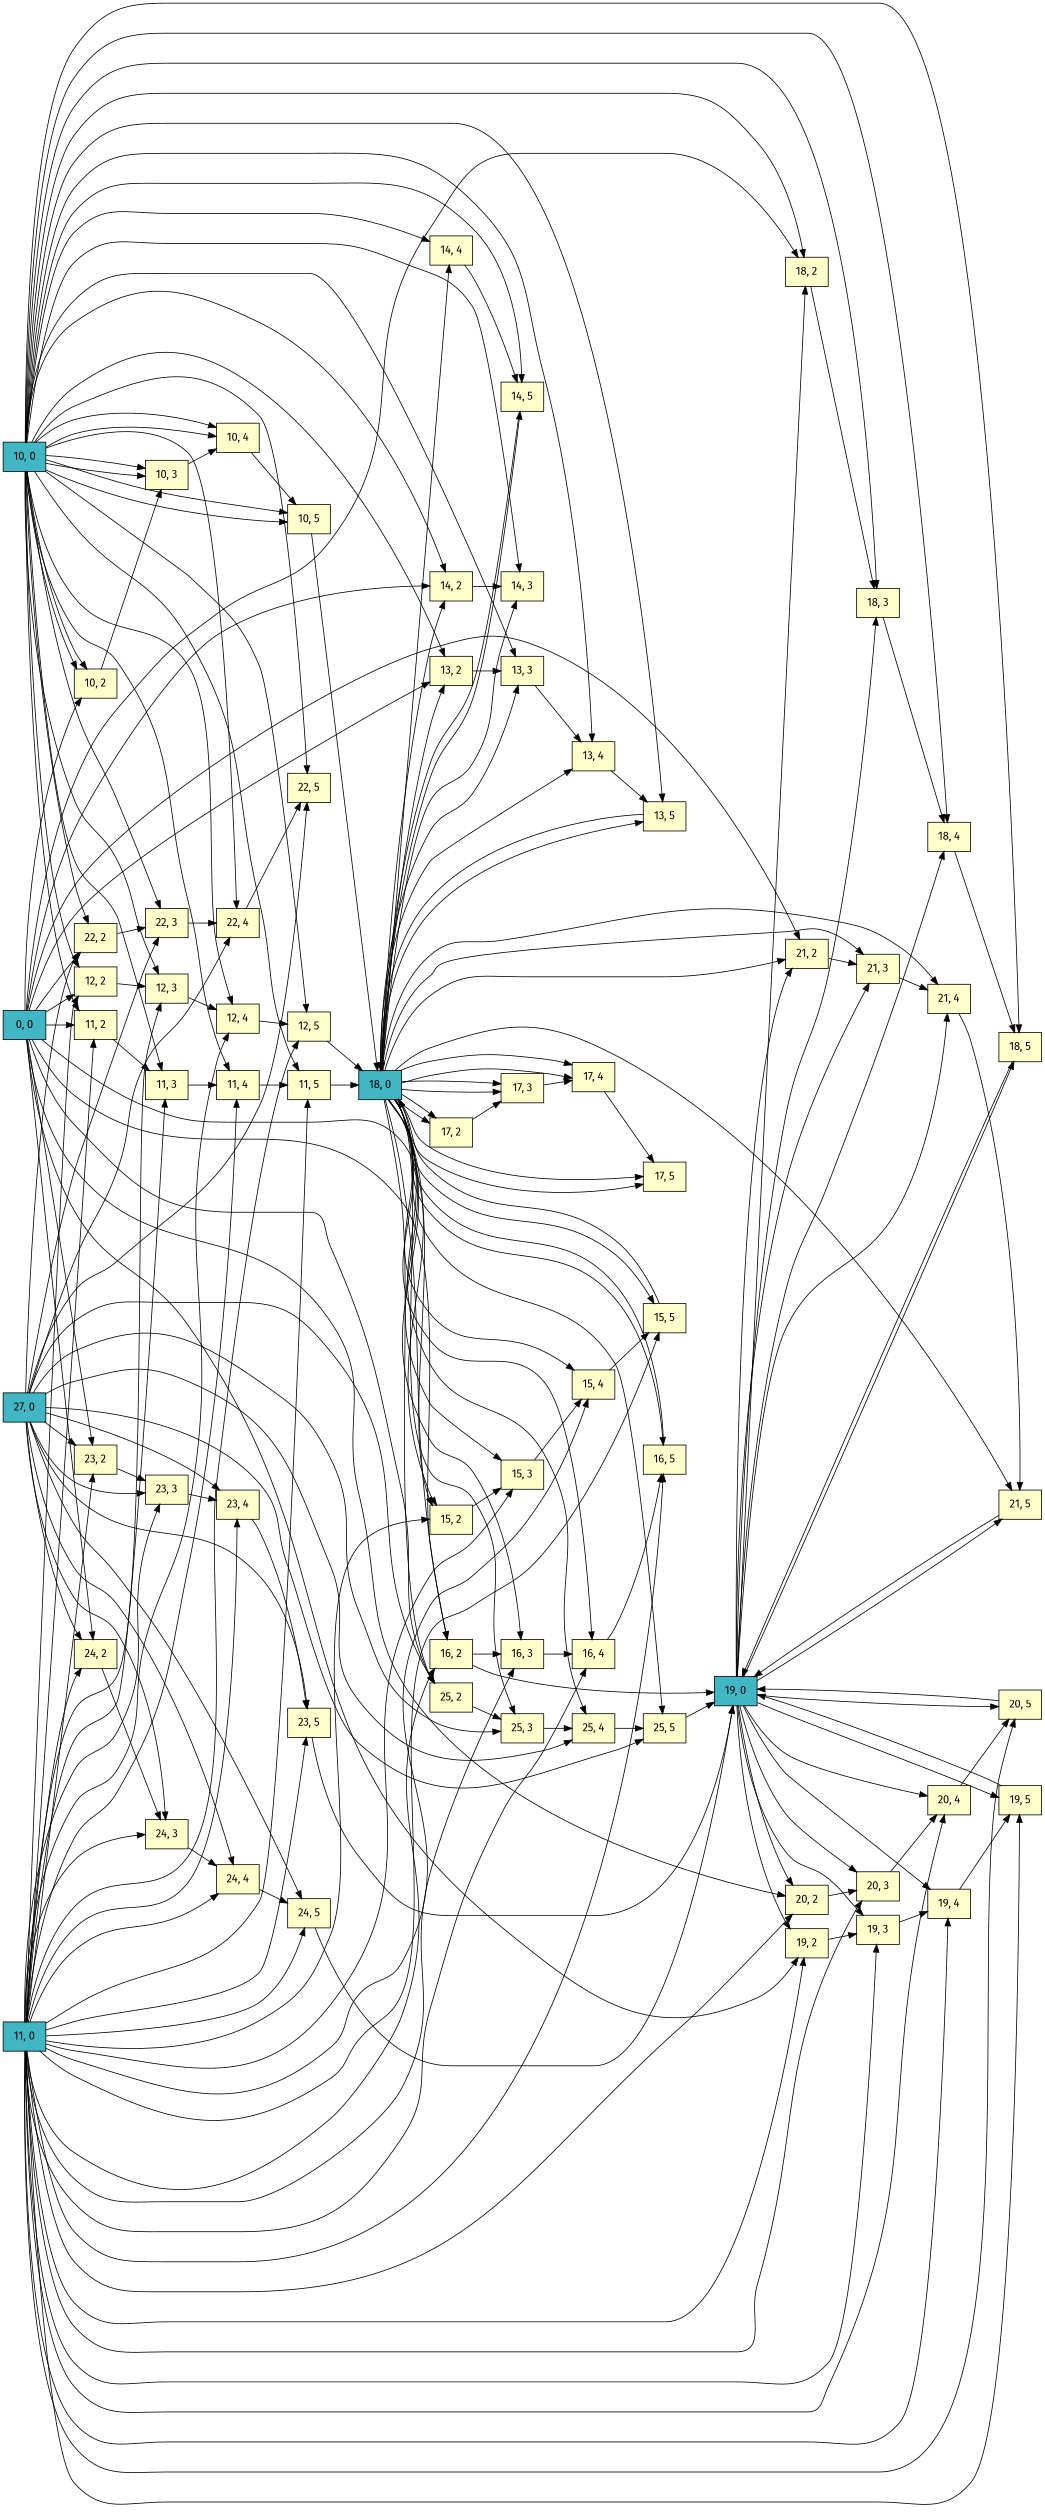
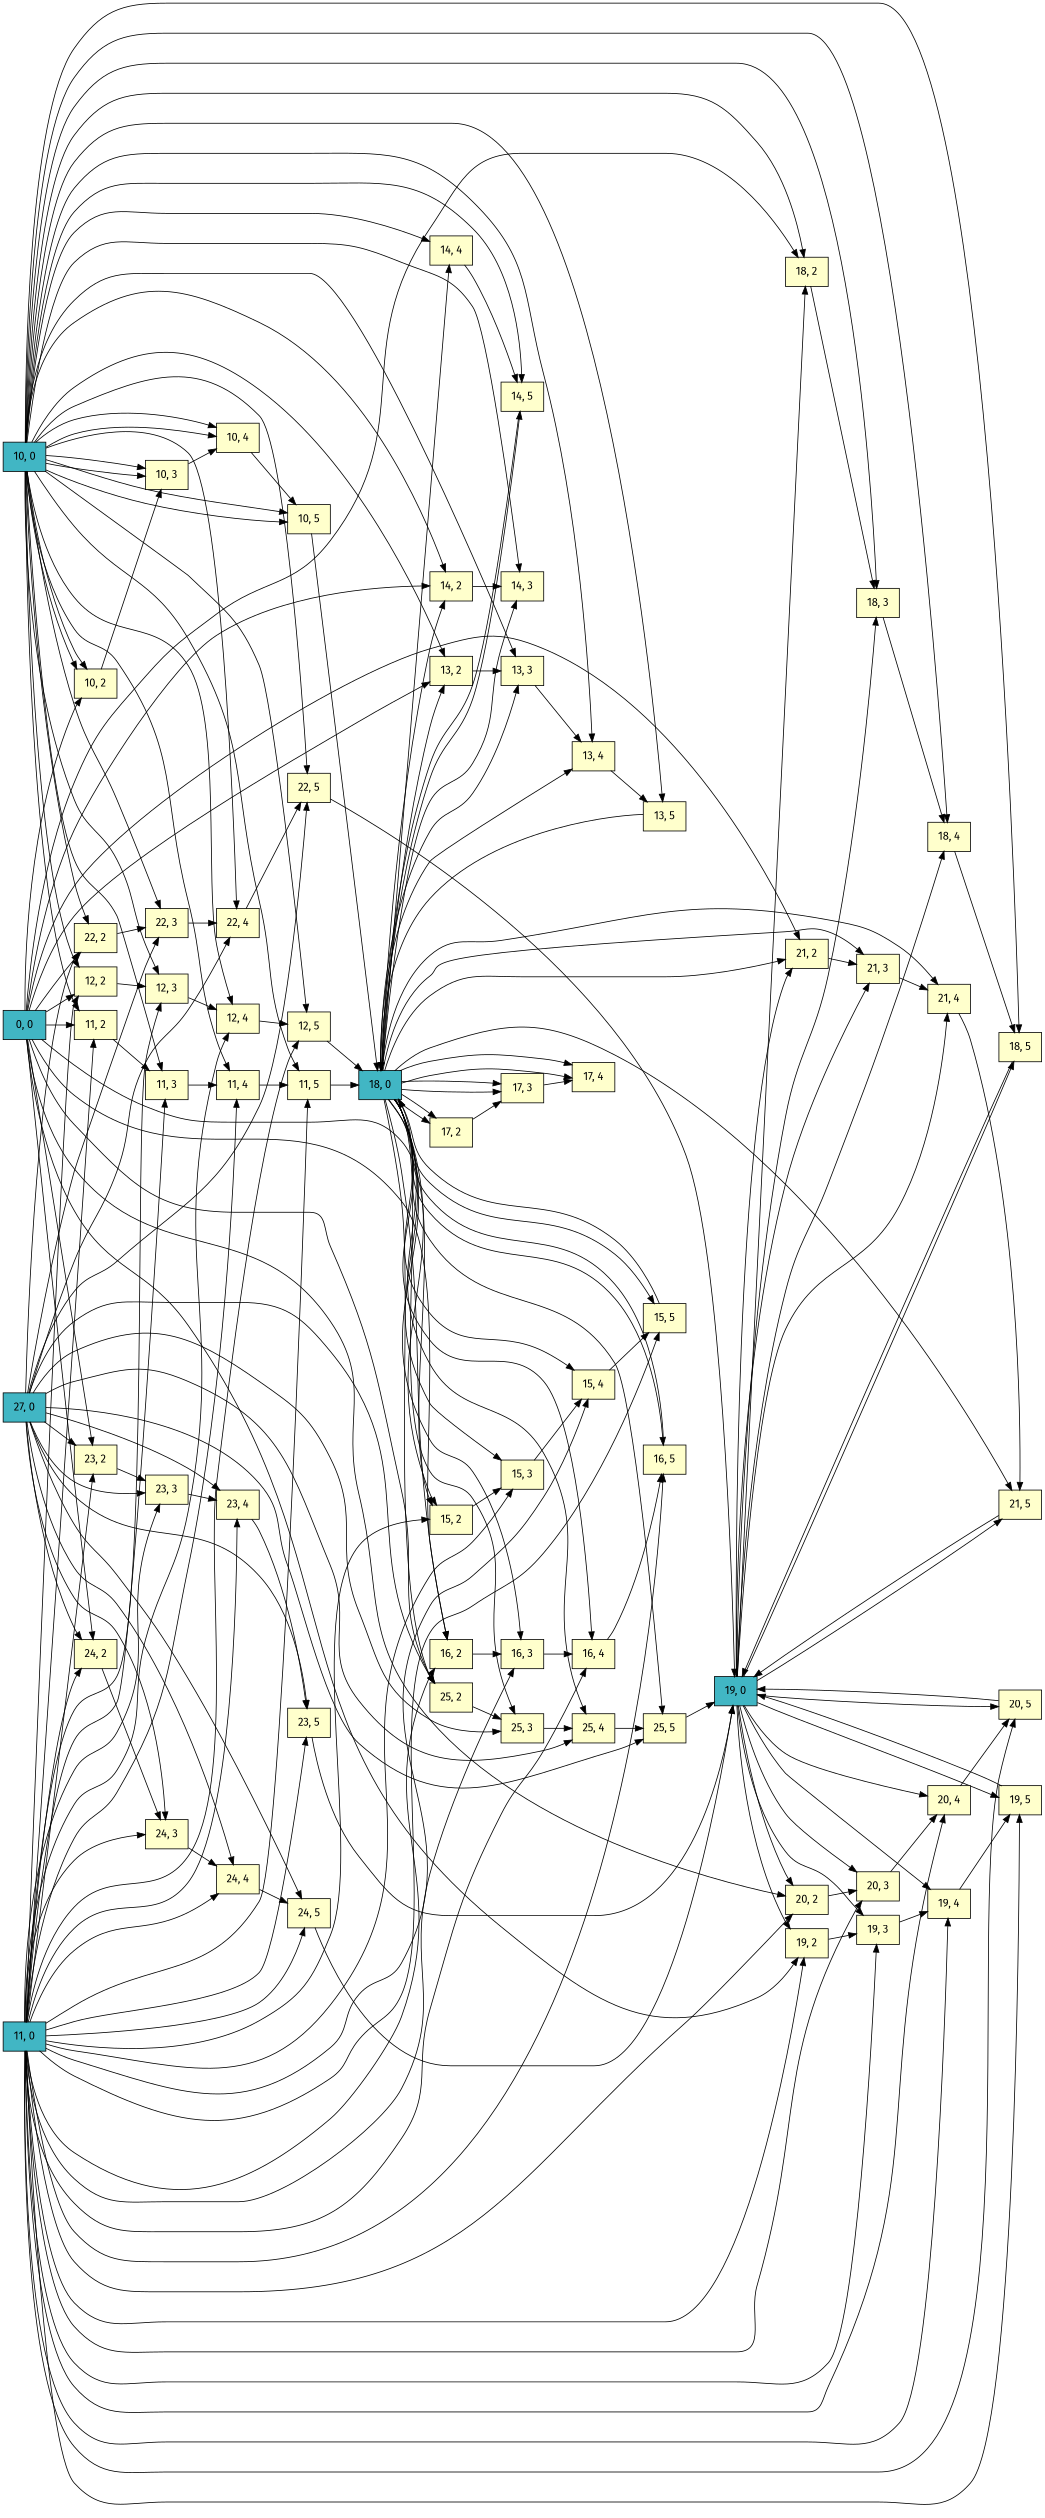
  digraph {
    fontname="Fira Sans"
    rankdir=LR
    node [fillcolor="/ylgnbu5/1" fontname="Fira Sans" shape=record style=filled]
    edge [fontname="Fira Sans"]
    n1 [fillcolor="/ylgnbu5/3" label="{19, 0}"]
    n2 [label="{21, 5}"]
    n3 [label="{20, 5}"]
    n4 [label="{19, 5}"]
    n5 [label="{18, 5}"]
    n6 [label="{21, 4}"]
    n7 [label="{20, 4}"]
    n8 [label="{19, 4}"]
    n9 [label="{18, 4}"]
    n10 [label="{21, 3}"]
    n11 [label="{20, 3}"]
    n12 [label="{19, 3}"]
    n13 [label="{18, 3}"]
    n14 [label="{21, 2}"]
    n15 [label="{20, 2}"]
    n16 [label="{19, 2}"]
    n17 [label="{18, 2}"]
    n18 [fillcolor="/ylgnbu5/3" label="{10, 0}"]
    n19 [label="{13, 5}"]
    n20 [label="{12, 5}"]
    n21 [label="{11, 5}"]
    n22 [label="{10, 5}"]
    n23 [label="{22, 5}"]
    n24 [label="{14, 5}"]
    n25 [label="{13, 4}"]
    n26 [label="{12, 4}"]
    n27 [label="{11, 4}"]
    n28 [label="{10, 4}"]
    n29 [label="{22, 4}"]
    n30 [label="{14, 4}"]
    n31 [label="{13, 3}"]
    n32 [label="{12, 3}"]
    n33 [label="{11, 3}"]
    n34 [label="{10, 3}"]
    n35 [label="{22, 3}"]
    n36 [label="{14, 3}"]
    n37 [label="{13, 2}"]
    n38 [label="{12, 2}"]
    n39 [label="{11, 2}"]
    n40 [label="{10, 2}"]
    n41 [label="{22, 2}"]
    n42 [label="{14, 2}"]
    n43 [fillcolor="/ylgnbu5/3" label="{18, 0}"]
    n44 [label="{25, 5}"]
    n45 [label="{25, 4}"]
    n46 [label="{25, 3}"]
    n47 [label="{25, 2}"]
-   n48 [label="{17, 5}"]
    n49 [label="{16, 5}"]
    n50 [label="{15, 5}"]
    n51 [label="{17, 4}"]
    n52 [label="{16, 4}"]
    n53 [label="{15, 4}"]
    n54 [label="{17, 3}"]
    n55 [label="{16, 3}"]
    n56 [label="{15, 3}"]
    n57 [label="{17, 2}"]
    n58 [label="{16, 2}"]
    n59 [label="{15, 2}"]
    n60 [fillcolor="/ylgnbu5/3" label="{27, 0}"]
    n61 [label="{24, 5}"]
    n62 [label="{23, 5}"]
    n63 [label="{24, 4}"]
    n64 [label="{23, 4}"]
    n65 [label="{24, 3}"]
    n66 [label="{23, 3}"]
    n67 [label="{24, 2}"]
    n68 [label="{23, 2}"]
    n69 [fillcolor="/ylgnbu5/3" label="{11, 0}"]
    n70 [fillcolor="/ylgnbu5/3" label="{0, 0}"]
    n1 -> n2
    n1 -> n3
    n1 -> n4
    n1 -> n5
    n1 -> n6
    n1 -> n7
    n1 -> n8
    n1 -> n9
    n1 -> n10
    n1 -> n11
    n1 -> n12
    n1 -> n13
    n1 -> n14
    n1 -> n15
    n1 -> n16
    n1 -> n17
    n2 -> n1
    n3 -> n1
    n4 -> n1
    n5 -> n1
    n6 -> n2
    n7 -> n3
    n8 -> n4
    n9 -> n5
    n10 -> n6
    n11 -> n7
    n12 -> n8
    n13 -> n9
    n14 -> n10
    n15 -> n11
    n16 -> n12
    n17 -> n13
    n18 -> n5
    n18 -> n9
    n18 -> n13
    n18 -> n17
    n18 -> n19
    n18 -> n20
    n18 -> n21
    n18 -> n22
    n18 -> n22
    n18 -> n23
    n18 -> n24
    n18 -> n25
    n18 -> n26
    n18 -> n27
    n18 -> n28
    n18 -> n28
    n18 -> n29
    n18 -> n30
    n18 -> n31
    n18 -> n32
    n18 -> n33
    n18 -> n34
    n18 -> n34
    n18 -> n35
    n18 -> n36
    n18 -> n37
    n18 -> n38
    n18 -> n39
    n18 -> n40
    n18 -> n40
    n18 -> n41
    n18 -> n42
    n19 -> n43
    n20 -> n43
    n21 -> n43
    n22 -> n43
-   n58 -> n1
+   n23 -> n1
    n24 -> n43
    n25 -> n19
    n26 -> n20
    n27 -> n21
    n28 -> n22
    n29 -> n23
    n30 -> n24
    n31 -> n25
    n32 -> n26
    n33 -> n27
    n34 -> n28
    n35 -> n29
    n37 -> n31
    n38 -> n32
    n39 -> n33
    n40 -> n34
    n41 -> n35
    n42 -> n36
    n43 -> n2
    n43 -> n6
    n43 -> n10
    n43 -> n14
-   n43 -> n19
    n43 -> n24
    n43 -> n25
    n43 -> n30
    n43 -> n31
    n43 -> n36
    n43 -> n37
    n43 -> n42
    n43 -> n44
    n43 -> n45
    n43 -> n46
    n43 -> n47
-   n43 -> n48
-   n43 -> n48
    n43 -> n49
    n43 -> n50
    n43 -> n51
    n43 -> n51
    n43 -> n52
    n43 -> n53
    n43 -> n54
    n43 -> n54
    n43 -> n55
    n43 -> n56
    n43 -> n57
    n43 -> n57
    n43 -> n58
    n43 -> n59
    n44 -> n1
    n45 -> n44
    n46 -> n45
    n47 -> n46
    n49 -> n43
    n50 -> n43
-   n51 -> n48
    n52 -> n49
    n53 -> n50
    n54 -> n51
    n55 -> n52
    n56 -> n53
    n57 -> n54
    n58 -> n55
    n59 -> n56
    n60 -> n23
    n60 -> n29
    n60 -> n35
    n60 -> n41
    n60 -> n44
    n60 -> n45
    n60 -> n46
    n60 -> n47
    n60 -> n61
    n60 -> n62
    n60 -> n63
    n60 -> n64
    n60 -> n65
    n60 -> n66
    n60 -> n67
    n60 -> n68
    n61 -> n1
    n62 -> n1
    n63 -> n61
    n64 -> n62
    n65 -> n63
    n66 -> n64
    n67 -> n65
    n68 -> n66
    n69 -> n3
    n69 -> n4
    n69 -> n7
    n69 -> n8
    n69 -> n11
    n69 -> n12
    n69 -> n15
    n69 -> n16
    n69 -> n20
    n69 -> n21
    n69 -> n26
    n69 -> n27
    n69 -> n32
    n69 -> n33
    n69 -> n38
    n69 -> n39
    n69 -> n49
    n69 -> n50
    n69 -> n52
    n69 -> n53
    n69 -> n55
    n69 -> n56
    n69 -> n58
    n69 -> n59
    n69 -> n61
    n69 -> n62
    n69 -> n63
    n69 -> n64
    n69 -> n65
    n69 -> n66
    n69 -> n67
    n69 -> n68
    n70 -> n14
    n70 -> n15
    n70 -> n16
    n70 -> n17
    n70 -> n37
    n70 -> n38
    n70 -> n39
    n70 -> n40
    n70 -> n41
    n70 -> n42
    n70 -> n47
    n70 -> n58
    n70 -> n59
    n70 -> n67
    n70 -> n68
  }
